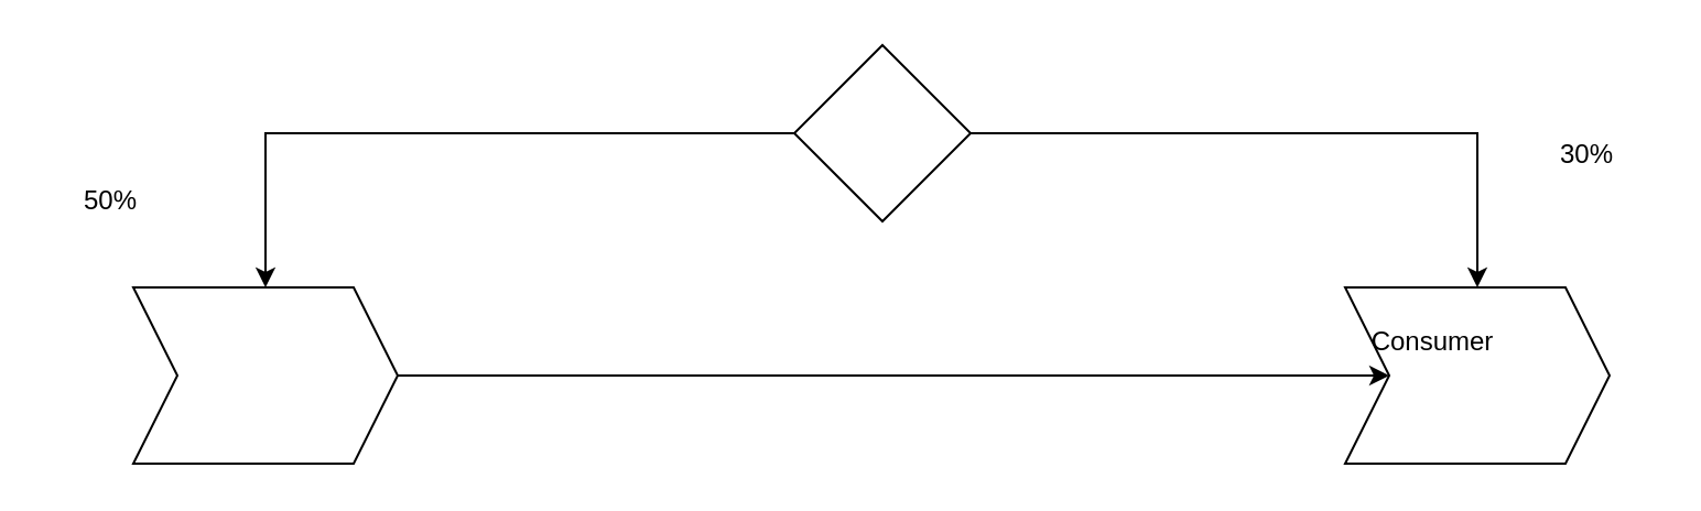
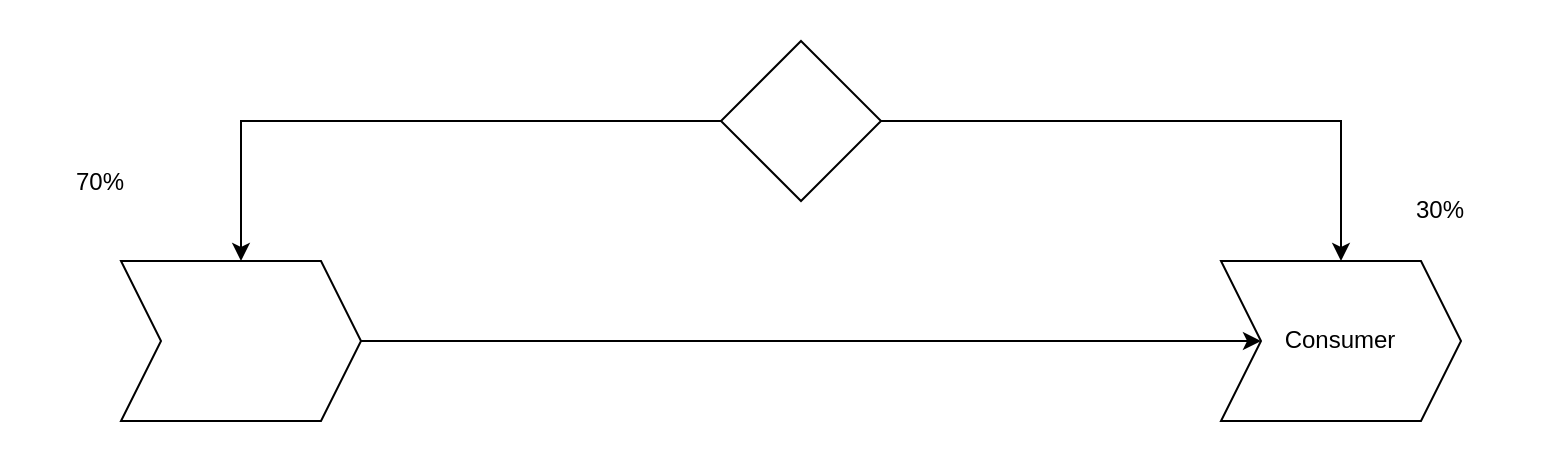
  <mxCell id="0" />
  <mxCell id="1" parent="0" />
  <mxCell id="2" style="edgeStyle=orthogonalEdgeStyle;rounded=0;orthogonalLoop=1;jettySize=auto;html=1;" edge="1" parent="1" source="4" target="7"><mxGeometry relative="1" as="geometry" /></mxCell>
  <mxCell id="3" style="edgeStyle=orthogonalEdgeStyle;rounded=0;orthogonalLoop=1;jettySize=auto;html=1;entryX=0.5;entryY=0;entryDx=0;entryDy=0;" edge="1" parent="1" source="4" target="6"><mxGeometry relative="1" as="geometry" /></mxCell>
  <mxCell id="4" value="" style="rhombus;whiteSpace=wrap;html=1;" vertex="1" parent="1"><mxGeometry x="360" y="20" width="80" height="80" as="geometry" /></mxCell>
  <mxCell id="5" style="edgeStyle=orthogonalEdgeStyle;rounded=0;orthogonalLoop=1;jettySize=auto;html=1;" edge="1" parent="1" source="6" target="7"><mxGeometry relative="1" as="geometry" /></mxCell>
  <mxCell id="6" value="" style="shape=step;perimeter=stepPerimeter;whiteSpace=wrap;html=1;fixedSize=1;" vertex="1" parent="1"><mxGeometry x="60" y="130" width="120" height="80" as="geometry" /></mxCell>
  <mxCell id="7" value="" style="shape=step;perimeter=stepPerimeter;whiteSpace=wrap;html=1;fixedSize=1;" vertex="1" parent="1"><mxGeometry x="610" y="130" width="120" height="80" as="geometry" /></mxCell>
- <mxCell id="8" value="Consumer" style="text;html=1;strokeColor=none;fillColor=none;align=center;verticalAlign=middle;whiteSpace=wrap;rounded=0;" vertex="1" parent="1"><mxGeometry x="620" y="140" width="60" height="30" as="geometry" /></mxCell>
- <mxCell id="9" value="30%" style="text;html=1;strokeColor=none;fillColor=none;align=center;verticalAlign=middle;whiteSpace=wrap;rounded=0;" vertex="1" parent="1"><mxGeometry x="690" y="55" width="60" height="30" as="geometry" /></mxCell>
- <mxCell id="10" value="50%" style="text;html=1;strokeColor=none;fillColor=none;align=center;verticalAlign=middle;whiteSpace=wrap;rounded=0;" vertex="1" parent="1"><mxGeometry x="20" y="76" width="60" height="30" as="geometry" /></mxCell>
+ <mxCell id="8" value="Consumer" style="text;html=1;strokeColor=none;fillColor=none;align=center;verticalAlign=middle;whiteSpace=wrap;rounded=0;" vertex="1" parent="1"><mxGeometry x="640" y="155" width="60" height="30" as="geometry" /></mxCell>
+ <mxCell id="9" value="30%" style="text;html=1;strokeColor=none;fillColor=none;align=center;verticalAlign=middle;whiteSpace=wrap;rounded=0;" vertex="1" parent="1"><mxGeometry x="690" y="90" width="60" height="30" as="geometry" /></mxCell>
+ <mxCell id="10" value="70%" style="text;html=1;strokeColor=none;fillColor=none;align=center;verticalAlign=middle;whiteSpace=wrap;rounded=0;" vertex="1" parent="1"><mxGeometry x="20" y="76" width="60" height="30" as="geometry" /></mxCell>
